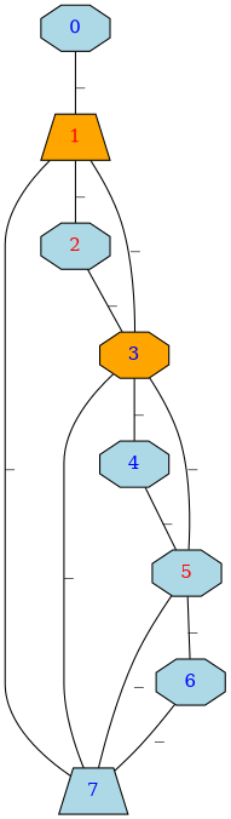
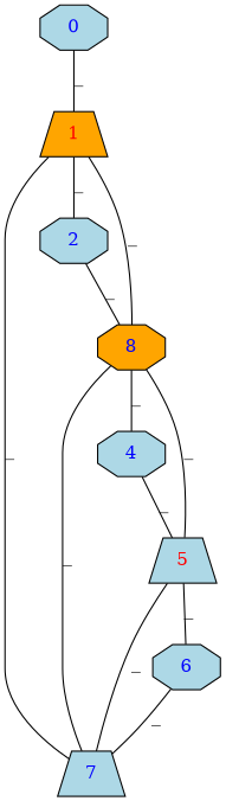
  graph {
    node [fillcolor=lightblue fontcolor="#0000FFFF" shape=octagon style=filled]
    edge [color="#000000FF" fontname="Courier New" fontsize=12]
    n1 [label=0]
    n2 [fillcolor=orange fontcolor="#FF0000FF" label=1 shape=trapezium]
    n3 [label=7 shape=trapezium]
-   n4 [fontcolor="#FF0000FF" label=2]
-   n5 [fillcolor=orange label=3]
+   n4 [label=2]
+   n5 [fillcolor=orange label=8]
    n6 [label=4]
-   n7 [fontcolor="#FF0000FF" label=5]
+   n7 [fontcolor="#FF0000FF" label=5 shape=trapezium]
    n8 [label=6]
    n1 -- n2 [label=_]
    n2 -- n3 [label=_]
    n2 -- n4 [label=_]
    n2 -- n5 [label=_]
    n4 -- n5 [label=_]
    n5 -- n3 [label=_]
    n5 -- n6 [label=_]
    n5 -- n7 [label=_]
    n6 -- n7 [label=_]
    n7 -- n3 [label=_]
    n7 -- n8 [label=_]
    n8 -- n3 [label=_]
  }
